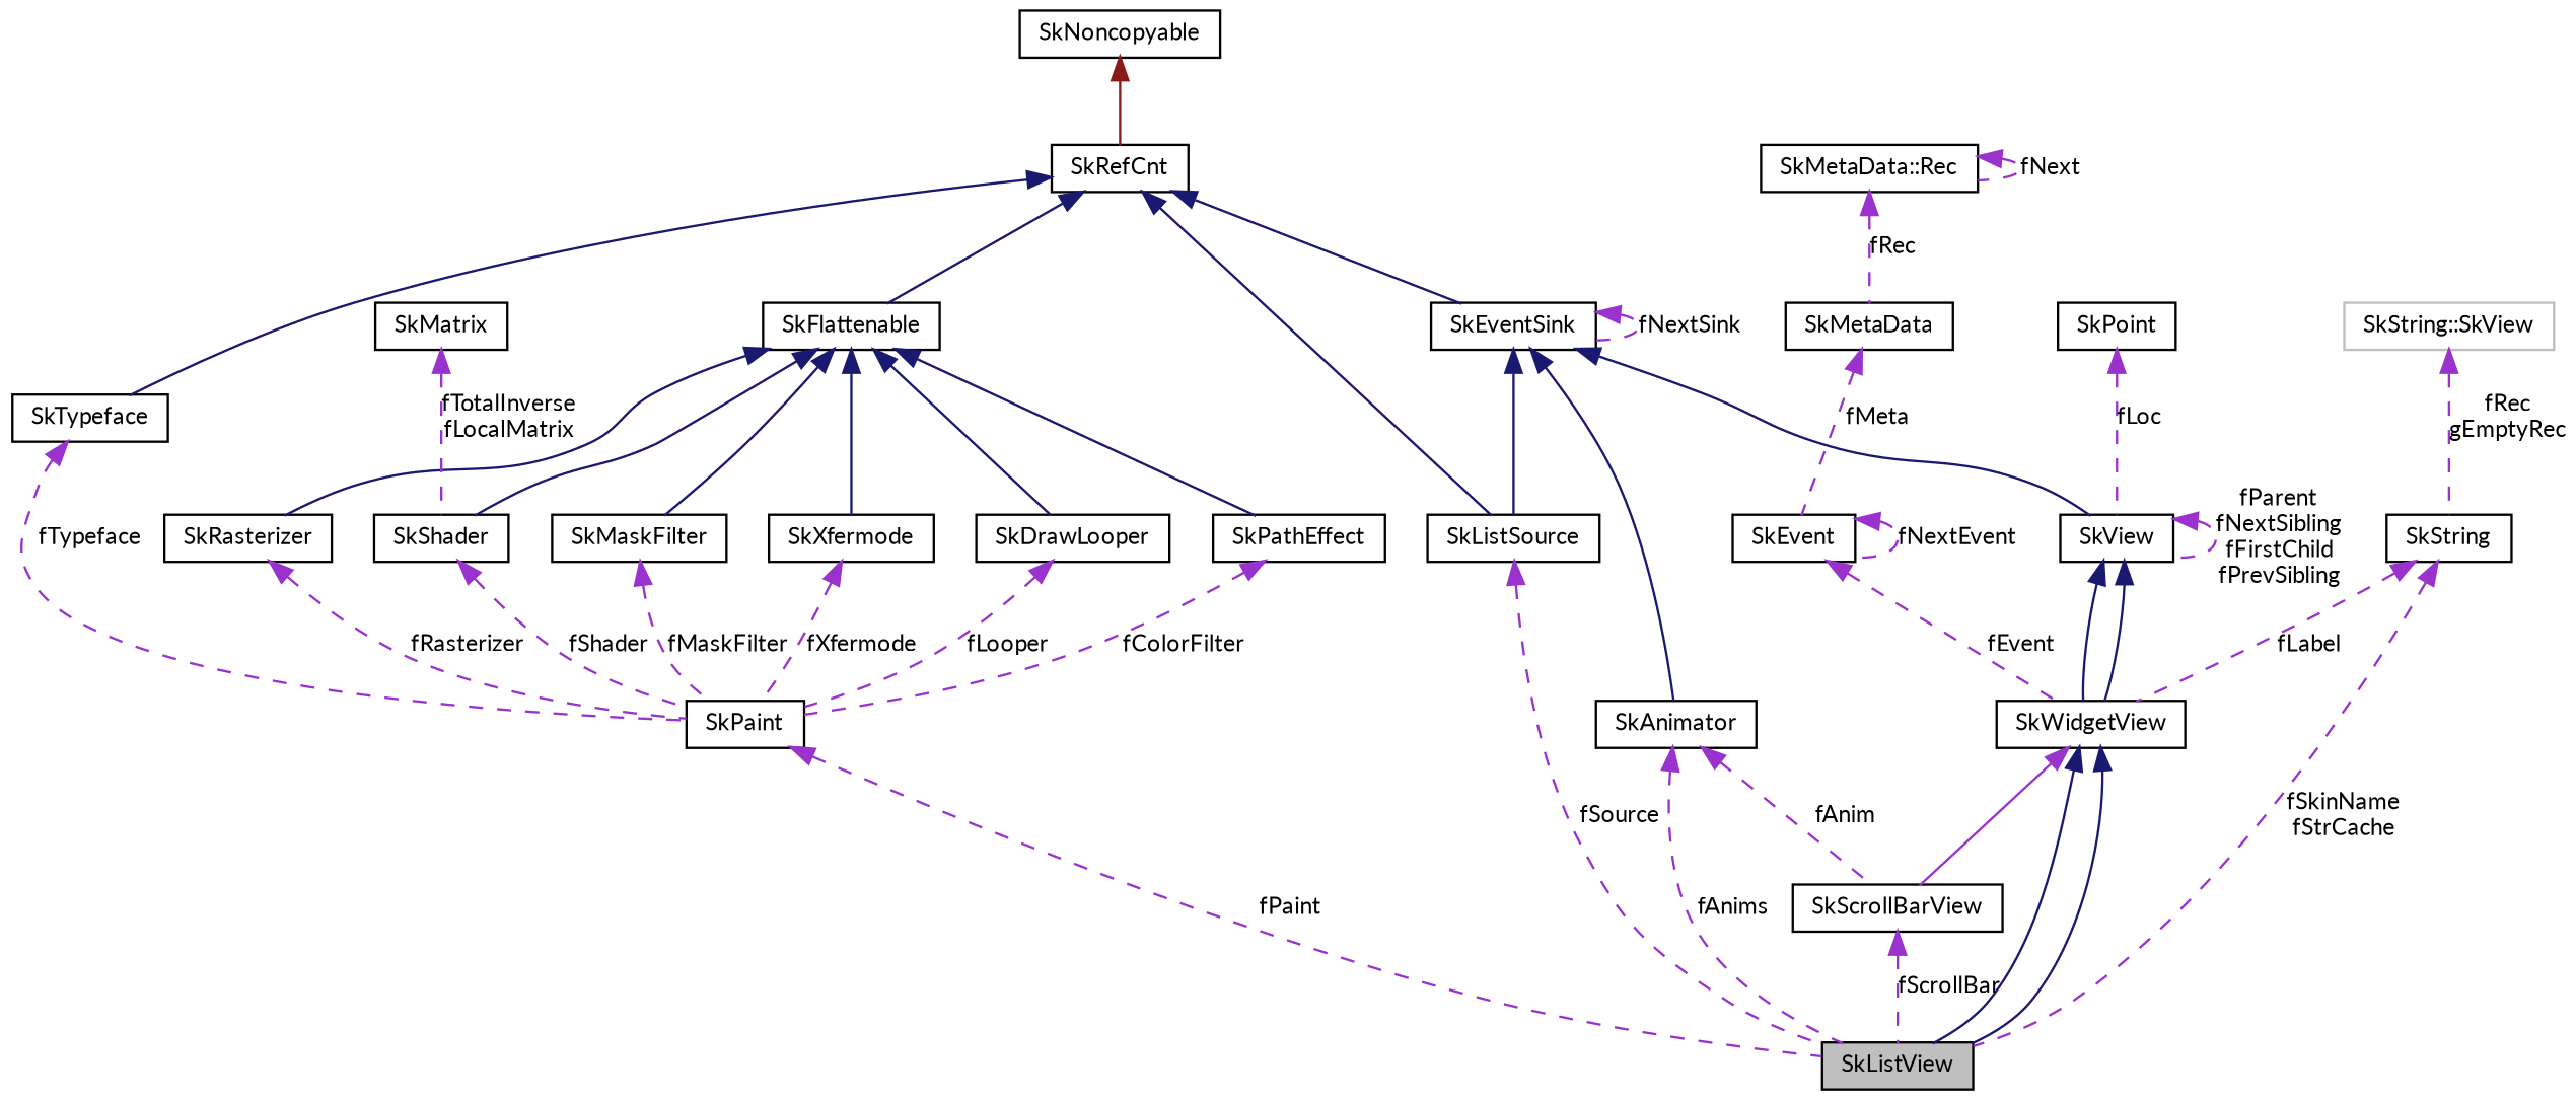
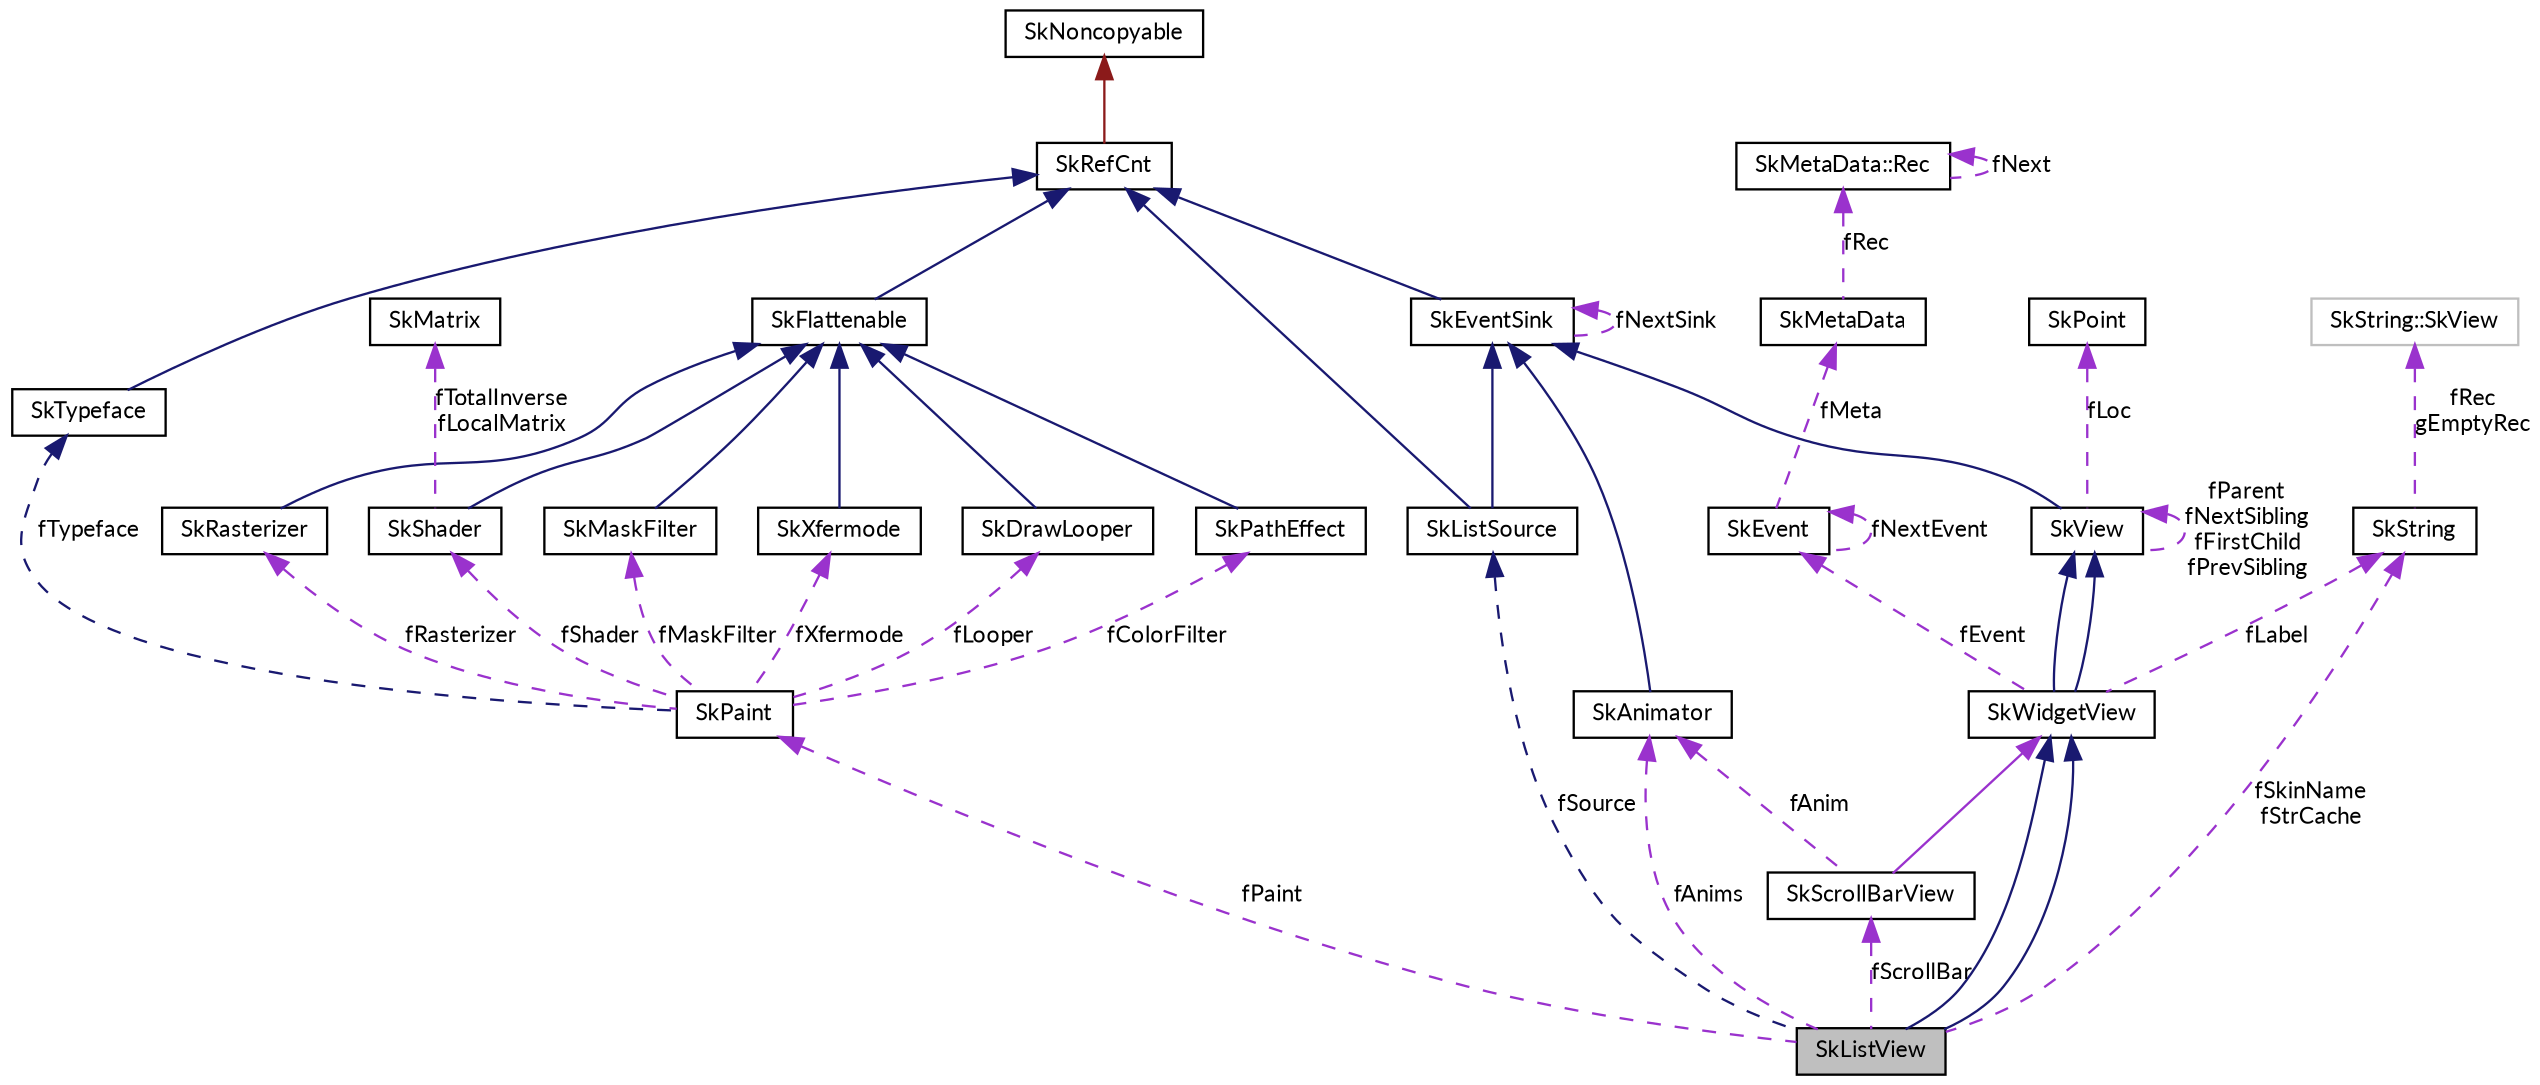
  digraph {
    fontname=Lato
    rankdir=TB
    node [color=black fillcolor=white fontname=Lato fontsize=10 shape=record style=filled]
    edge [color=darkorchid3 dir=back fontname=Lato fontsize=10 labelfontname=FreeSans labelfontsize=10 style=dashed]
    n1 [fillcolor=grey75 fontcolor=black height=0.2 label=SkListView width=0.4]
    n2 [height=0.2 label=SkWidgetView width=0.4]
    n3 [height=0.2 label=SkScrollBarView width=0.4]
    n4 [height=0.2 label=SkView width=0.4]
    n5 [height=0.2 label=SkEventSink width=0.4]
    n6 [height=0.2 label=SkAnimator width=0.4]
    n7 [height=0.2 label=SkListSource width=0.4]
    n8 [height=0.2 label=SkRefCnt width=0.4]
    n9 [height=0.2 label=SkFlattenable width=0.4]
    n10 [height=0.2 label=SkTypeface width=0.4]
    n11 [height=0.2 label=SkPathEffect width=0.4]
    n12 [height=0.2 label=SkMaskFilter width=0.4]
    n13 [height=0.2 label=SkShader width=0.4]
    n14 [height=0.2 label=SkXfermode width=0.4]
    n15 [height=0.2 label=SkDrawLooper width=0.4]
    n16 [height=0.2 label=SkRasterizer width=0.4]
    n17 [height=0.2 label=SkPaint width=0.4]
    n18 [height=0.2 label=SkNoncopyable width=0.4]
    n19 [height=0.2 label=SkPoint width=0.4]
    n20 [height=0.2 label=SkEvent width=0.4]
    n21 [height=0.2 label=SkMetaData width=0.4]
    n22 [height=0.2 label="SkMetaData::Rec" width=0.4]
    n23 [height=0.2 label=SkString width=0.4]
    n24 [color=grey75 height=0.2 label="SkString::SkView" width=0.4]
    n25 [height=0.2 label=SkMatrix width=0.4]
    n2 -> n1 [color=midnightblue style=solid]
    n2 -> n1 [color=midnightblue style=solid]
    n2 -> n3 [style=solid]
    n3 -> n1 [label=fScrollBar]
    n4 -> n2 [color=midnightblue style=solid]
    n4 -> n2 [color=midnightblue style=solid]
    n4 -> n4 [label="fParent\nfNextSibling\nfFirstChild\nfPrevSibling"]
    n5 -> n4 [color=midnightblue style=solid]
    n5 -> n5 [label=fNextSink]
    n5 -> n6 [color=midnightblue style=solid]
    n5 -> n7 [color=midnightblue style=solid]
    n6 -> n1 [label=fAnims]
    n6 -> n3 [label=fAnim]
-   n7 -> n1 [label=fSource]
+   n7 -> n1 [color=midnightblue label=fSource]
    n8 -> n5 [color=midnightblue style=solid]
    n8 -> n7 [color=midnightblue style=solid]
    n8 -> n9 [color=midnightblue style=solid]
    n8 -> n10 [color=midnightblue style=solid]
    n9 -> n11 [color=midnightblue style=solid]
    n9 -> n12 [color=midnightblue style=solid]
    n9 -> n13 [color=midnightblue style=solid]
    n9 -> n14 [color=midnightblue style=solid]
    n9 -> n15 [color=midnightblue style=solid]
    n9 -> n16 [color=midnightblue style=solid]
-   n10 -> n17 [label=fTypeface]
+   n10 -> n17 [color=midnightblue label=fTypeface]
    n11 -> n17 [label=fColorFilter]
    n12 -> n17 [label=fMaskFilter]
    n13 -> n17 [label=fShader]
    n14 -> n17 [label=fXfermode]
    n15 -> n17 [label=fLooper]
    n16 -> n17 [label=fRasterizer]
    n17 -> n1 [label=fPaint]
    n18 -> n8 [color=firebrick4 style=solid]
    n19 -> n4 [label=fLoc]
    n20 -> n2 [label=fEvent]
    n20 -> n20 [label=fNextEvent]
    n21 -> n20 [label=fMeta]
    n22 -> n21 [label=fRec]
    n22 -> n22 [label=fNext]
    n23 -> n1 [label="fSkinName\nfStrCache"]
    n23 -> n2 [label=fLabel]
    n24 -> n23 [label="fRec\ngEmptyRec"]
    n25 -> n13 [label="fTotalInverse\nfLocalMatrix"]
  }
